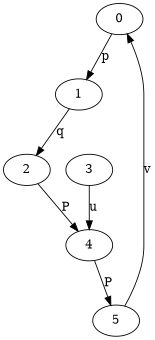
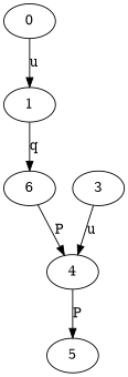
  digraph {
    0
    1
-   2
+   2 [label=6]
    4
    3
    5
-   0 -> 1 [label=p]
+   0 -> 1 [label=u]
    1 -> 2 [label=q]
    2 -> 4 [label=P]
    4 -> 5 [label=P]
    3 -> 4 [label=u]
-   5 -> 0 [label=v]
  }
